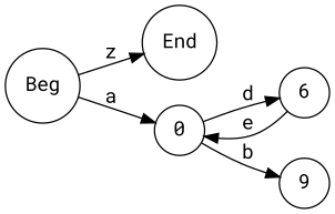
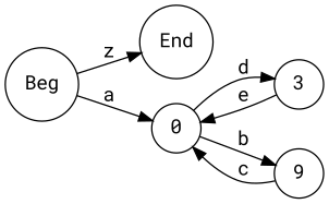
  digraph {
    fontname="Roboto Mono"
    labelloc=t
    rankdir=LR
    node [fontname="Roboto Mono" shape=circle]
    edge [arrowhead=normal arrowtail=dot fontname="Roboto Mono"]
    n1 [label=End]
    0
-   3 [label=6]
+   3
    n4 [label=9]
    n5 [label=Beg]
    0 -> 3 [label=d]
    0 -> n4 [label=b]
    3 -> 0 [label=e]
+   n4 -> 0 [label=c]
    n5 -> n1 [label=z]
    n5 -> 0 [label=a]
  }
